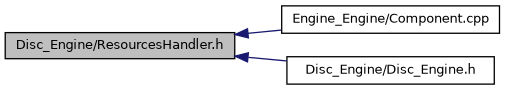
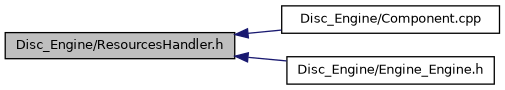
  digraph {
    rankdir=LR
    node [color=black fillcolor=white fontname=Helvetica fontsize=10 shape=record style=filled]
    edge [color=midnightblue dir=back fontname=Helvetica fontsize=10 labelfontname=Helvetica labelfontsize=10 style=solid]
    n1 [fillcolor=grey75 fontcolor=black height=0.2 label="Disc_Engine/ResourcesHandler.h" width=0.4]
-   n2 [height=0.2 label="Engine_Engine/Component.cpp" width=0.4]
-   n3 [height=0.2 label="Disc_Engine/Disc_Engine.h" width=0.4]
+   n2 [height=0.2 label="Disc_Engine/Component.cpp" width=0.4]
+   n3 [height=0.2 label="Disc_Engine/Engine_Engine.h" width=0.4]
    n1 -> n2
    n1 -> n3
  }
